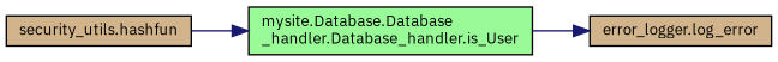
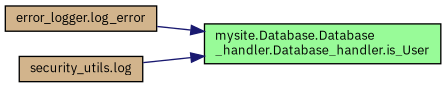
  digraph {
    fontname="IBM Plex Sans"
    rankdir=LR
    node [color=black fillcolor=tan fontname="IBM Plex Sans" fontsize=10 shape=record style=filled]
    edge [color=midnightblue fontname="IBM Plex Sans" fontsize=10 labelfontname=Helvetica labelfontsize=10 style=solid]
    n1 [fillcolor=palegreen fontcolor=black height=0.2 label="mysite.Database.Database\l_handler.Database_handler.is_User" width=0.4]
    n2 [height=0.2 label="error_logger.log_error" width=0.4]
-   n3 [height=0.2 label="security_utils.hashfun" width=0.4]
-   n1 -> n2
+   n3 [height=0.2 label="security_utils.log" width=0.4]
+   n2 -> n1
    n3 -> n1
  }
